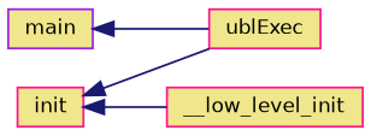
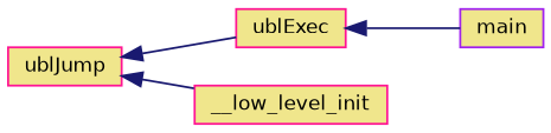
  digraph {
    rankdir=LR
    node [color=deeppink fillcolor=khaki fontname=Helvetica fontsize=10 shape=record style=filled]
    edge [color=midnightblue dir=back fontname=Helvetica fontsize=10 labelfontname=Helvetica labelfontsize=10 style=solid]
-   n1 [fontcolor=black height=0.2 label=init width=0.4]
+   n1 [fontcolor=black height=0.2 label=ublJump width=0.4]
    n2 [height=0.2 label=ublExec width=0.4]
    n3 [height=0.2 label=__low_level_init width=0.4]
    n4 [color=purple height=0.2 label=main width=0.4]
    n1 -> n2
    n1 -> n3
-   n4 -> n2
+   n2 -> n4
  }
